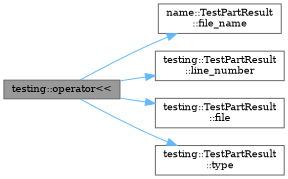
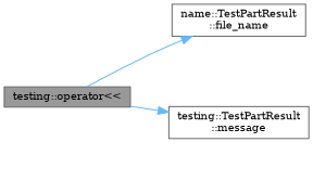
  digraph {
    fontname="DejaVu Serif"
    rankdir=LR
    node [color=grey40 fillcolor=white fontname="DejaVu Serif" fontsize=10 shape=box style=filled]
    edge [color=steelblue1 fontname="DejaVu Serif" fontsize=10 labelfontname=Helvetica labelfontsize=10 style=solid]
    n1 [color=gray40 fillcolor=grey60 fontcolor=black height=0.2 label="testing::operator\<\<" width=0.4]
    n2 [height=0.2 label="name::TestPartResult\l::file_name" width=0.4]
-   n3 [height=0.2 label="testing::TestPartResult\l::line_number" width=0.4]
-   n4 [height=0.2 label="testing::TestPartResult\l::file" width=0.4]
-   n5 [height=0.2 label="testing::TestPartResult\l::type" width=0.4]
+   n4 [height=0.2 label="testing::TestPartResult\l::message" width=0.4]
    n1 -> n2
-   n1 -> n3
    n1 -> n4
-   n1 -> n5
  }
